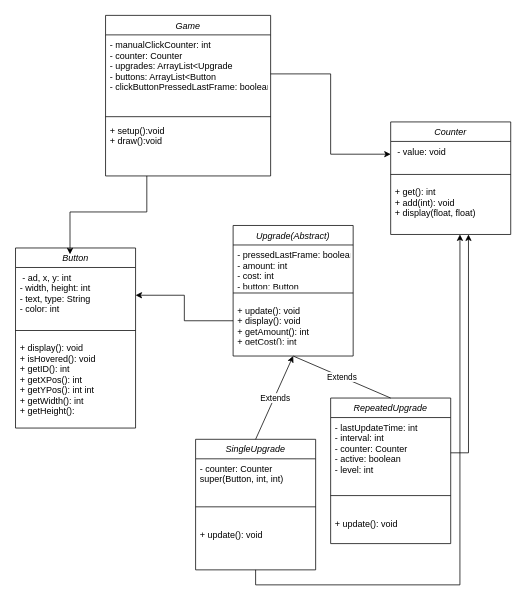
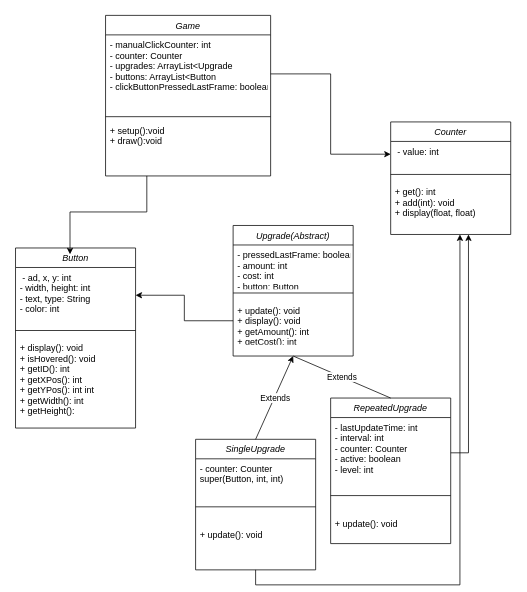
  <mxCell id="0" />
  <mxCell id="1" parent="0" />
  <mxCell id="2" value="Game" style="swimlane;fontStyle=2;align=center;verticalAlign=top;childLayout=stackLayout;horizontal=1;startSize=26;horizontalStack=0;resizeParent=1;resizeLast=0;collapsible=1;marginBottom=0;rounded=0;shadow=0;strokeWidth=1;" parent="1" vertex="1"><mxGeometry x="140" y="20" width="220" height="214" as="geometry"><mxRectangle x="230" y="140" width="160" height="26" as="alternateBounds" /></mxGeometry></mxCell>
  <mxCell id="3" value="- manualClickCounter: int&#10;- counter: Counter&#10;- upgrades: ArrayList&lt;Upgrade&#10;- buttons: ArrayList&lt;Button&#10;- clickButtonPressedLastFrame: boolean" style="text;align=left;verticalAlign=top;spacingLeft=4;spacingRight=4;overflow=hidden;rotatable=0;points=[[0,0.5],[1,0.5]];portConstraint=eastwest;" parent="2" vertex="1"><mxGeometry y="26" width="220" height="104" as="geometry" /></mxCell>
  <mxCell id="4" value="" style="line;html=1;strokeWidth=1;align=left;verticalAlign=middle;spacingTop=-1;spacingLeft=3;spacingRight=3;rotatable=0;labelPosition=right;points=[];portConstraint=eastwest;" parent="2" vertex="1"><mxGeometry y="130" width="220" height="10" as="geometry" /></mxCell>
  <mxCell id="5" value="+ setup():void&#10;+ draw():void" style="text;align=left;verticalAlign=top;spacingLeft=4;spacingRight=4;overflow=hidden;rotatable=0;points=[[0,0.5],[1,0.5]];portConstraint=eastwest;" parent="2" vertex="1"><mxGeometry y="140" width="220" height="74" as="geometry" /></mxCell>
  <mxCell id="6" value="Counter" style="swimlane;fontStyle=2;align=center;verticalAlign=top;childLayout=stackLayout;horizontal=1;startSize=26;horizontalStack=0;resizeParent=1;resizeLast=0;collapsible=1;marginBottom=0;rounded=0;shadow=0;strokeWidth=1;" parent="1" vertex="1"><mxGeometry x="520" y="162" width="160" height="150" as="geometry"><mxRectangle x="230" y="140" width="160" height="26" as="alternateBounds" /></mxGeometry></mxCell>
- <mxCell id="7" value=" - value: void" style="text;align=left;verticalAlign=top;spacingLeft=4;spacingRight=4;overflow=hidden;rotatable=0;points=[[0,0.5],[1,0.5]];portConstraint=eastwest;" parent="6" vertex="1"><mxGeometry y="26" width="160" height="34" as="geometry" /></mxCell>
+ <mxCell id="7" value=" - value: int" style="text;align=left;verticalAlign=top;spacingLeft=4;spacingRight=4;overflow=hidden;rotatable=0;points=[[0,0.5],[1,0.5]];portConstraint=eastwest;" parent="6" vertex="1"><mxGeometry y="26" width="160" height="34" as="geometry" /></mxCell>
  <mxCell id="8" value="" style="line;html=1;strokeWidth=1;align=left;verticalAlign=middle;spacingTop=-1;spacingLeft=3;spacingRight=3;rotatable=0;labelPosition=right;points=[];portConstraint=eastwest;" parent="6" vertex="1"><mxGeometry y="60" width="160" height="20" as="geometry" /></mxCell>
  <mxCell id="9" value="+ get(): int&#10;+ add(int): void&#10;+ display(float, float)" style="text;align=left;verticalAlign=top;spacingLeft=4;spacingRight=4;overflow=hidden;rotatable=0;points=[[0,0.5],[1,0.5]];portConstraint=eastwest;" parent="6" vertex="1"><mxGeometry y="80" width="160" height="70" as="geometry" /></mxCell>
  <mxCell id="10" value="Button&#10;" style="swimlane;fontStyle=2;align=center;verticalAlign=top;childLayout=stackLayout;horizontal=1;startSize=26;horizontalStack=0;resizeParent=1;resizeLast=0;collapsible=1;marginBottom=0;rounded=0;shadow=0;strokeWidth=1;" parent="1" vertex="1"><mxGeometry x="20" y="330" width="160" height="240" as="geometry"><mxRectangle x="230" y="140" width="160" height="26" as="alternateBounds" /></mxGeometry></mxCell>
  <mxCell id="11" value=" - ad, x, y: int&#10;- width, height: int&#10;- text, type: String&#10;- color: int" style="text;align=left;verticalAlign=top;spacingLeft=4;spacingRight=4;overflow=hidden;rotatable=0;points=[[0,0.5],[1,0.5]];portConstraint=eastwest;" parent="10" vertex="1"><mxGeometry y="26" width="160" height="74" as="geometry" /></mxCell>
  <mxCell id="12" value="" style="line;html=1;strokeWidth=1;align=left;verticalAlign=middle;spacingTop=-1;spacingLeft=3;spacingRight=3;rotatable=0;labelPosition=right;points=[];portConstraint=eastwest;" parent="10" vertex="1"><mxGeometry y="100" width="160" height="20" as="geometry" /></mxCell>
  <mxCell id="13" value="+ display(): void&#10;+ isHovered(): void&#10;+ getID(): int&#10;+ getXPos(): int&#10;+ getYPos(): int int&#10;+ getWidth(): int&#10;+ getHeight():" style="text;align=left;verticalAlign=top;spacingLeft=4;spacingRight=4;overflow=hidden;rotatable=0;points=[[0,0.5],[1,0.5]];portConstraint=eastwest;" parent="10" vertex="1"><mxGeometry y="120" width="160" height="120" as="geometry" /></mxCell>
  <mxCell id="14" value="Upgrade(Abstract)" style="swimlane;fontStyle=2;align=center;verticalAlign=top;childLayout=stackLayout;horizontal=1;startSize=26;horizontalStack=0;resizeParent=1;resizeLast=0;collapsible=1;marginBottom=0;rounded=0;shadow=0;strokeWidth=1;" parent="1" vertex="1"><mxGeometry x="310" y="300" width="160" height="174" as="geometry"><mxRectangle x="230" y="140" width="160" height="26" as="alternateBounds" /></mxGeometry></mxCell>
  <mxCell id="15" value="- pressedLastFrame: boolean&#10;- amount: int&#10;- cost: int&#10;- button: Button" style="text;align=left;verticalAlign=top;spacingLeft=4;spacingRight=4;overflow=hidden;rotatable=0;points=[[0,0.5],[1,0.5]];portConstraint=eastwest;" parent="14" vertex="1"><mxGeometry y="26" width="160" height="54" as="geometry" /></mxCell>
  <mxCell id="16" value="" style="line;html=1;strokeWidth=1;align=left;verticalAlign=middle;spacingTop=-1;spacingLeft=3;spacingRight=3;rotatable=0;labelPosition=right;points=[];portConstraint=eastwest;" parent="14" vertex="1"><mxGeometry y="80" width="160" height="20" as="geometry" /></mxCell>
  <mxCell id="17" value="+ update(): void&#10;+ display(): void&#10;+ getAmount(): int&#10;+ getCost(): int&#10;" style="text;align=left;verticalAlign=top;spacingLeft=4;spacingRight=4;overflow=hidden;rotatable=0;points=[[0,0.5],[1,0.5]];portConstraint=eastwest;" parent="14" vertex="1"><mxGeometry y="100" width="160" height="54" as="geometry" /></mxCell>
  <mxCell id="18" style="edgeStyle=orthogonalEdgeStyle;rounded=0;orthogonalLoop=1;jettySize=auto;html=1;exitX=0.25;exitY=1;exitDx=0;exitDy=0;entryX=0.454;entryY=0.035;entryDx=0;entryDy=0;entryPerimeter=0;" parent="1" source="2" target="10" edge="1"><mxGeometry relative="1" as="geometry" /></mxCell>
  <mxCell id="19" style="edgeStyle=orthogonalEdgeStyle;rounded=0;orthogonalLoop=1;jettySize=auto;html=1;exitX=0;exitY=0.5;exitDx=0;exitDy=0;entryX=1;entryY=0.5;entryDx=0;entryDy=0;" parent="1" source="17" target="11" edge="1"><mxGeometry relative="1" as="geometry" /></mxCell>
  <mxCell id="20" style="edgeStyle=orthogonalEdgeStyle;rounded=0;orthogonalLoop=1;jettySize=auto;html=1;exitX=1;exitY=0.5;exitDx=0;exitDy=0;entryX=0;entryY=0.5;entryDx=0;entryDy=0;" parent="1" source="3" target="7" edge="1"><mxGeometry relative="1" as="geometry" /></mxCell>
  <mxCell id="21" value="SingleUpgrade" style="swimlane;fontStyle=2;align=center;verticalAlign=top;childLayout=stackLayout;horizontal=1;startSize=26;horizontalStack=0;resizeParent=1;resizeLast=0;collapsible=1;marginBottom=0;rounded=0;shadow=0;strokeWidth=1;" vertex="1" parent="1"><mxGeometry x="260" y="585" width="160" height="174" as="geometry"><mxRectangle x="230" y="140" width="160" height="26" as="alternateBounds" /></mxGeometry></mxCell>
  <mxCell id="22" value="- counter: Counter&#10;super(Button, int, int)" style="text;align=left;verticalAlign=top;spacingLeft=4;spacingRight=4;overflow=hidden;rotatable=0;points=[[0,0.5],[1,0.5]];portConstraint=eastwest;" vertex="1" parent="21"><mxGeometry y="26" width="160" height="54" as="geometry" /></mxCell>
  <mxCell id="23" value="" style="line;html=1;strokeWidth=1;align=left;verticalAlign=middle;spacingTop=-1;spacingLeft=3;spacingRight=3;rotatable=0;labelPosition=right;points=[];portConstraint=eastwest;" vertex="1" parent="21"><mxGeometry y="80" width="160" height="20" as="geometry" /></mxCell>
  <mxCell id="24" value="&#10;+ update(): void&#10;" style="text;align=left;verticalAlign=top;spacingLeft=4;spacingRight=4;overflow=hidden;rotatable=0;points=[[0,0.5],[1,0.5]];portConstraint=eastwest;" vertex="1" parent="21"><mxGeometry y="100" width="160" height="54" as="geometry" /></mxCell>
  <mxCell id="25" value="RepeatedUpgrade" style="swimlane;fontStyle=2;align=center;verticalAlign=top;childLayout=stackLayout;horizontal=1;startSize=26;horizontalStack=0;resizeParent=1;resizeLast=0;collapsible=1;marginBottom=0;rounded=0;shadow=0;strokeWidth=1;" vertex="1" parent="1"><mxGeometry x="440" y="530" width="160" height="194" as="geometry"><mxRectangle x="230" y="140" width="160" height="26" as="alternateBounds" /></mxGeometry></mxCell>
  <mxCell id="26" value="- lastUpdateTime: int&#10;- interval: int&#10;- counter: Counter&#10;- active: boolean&#10;- level: int&#10;&#10;&#10;" style="text;align=left;verticalAlign=top;spacingLeft=4;spacingRight=4;overflow=hidden;rotatable=0;points=[[0,0.5],[1,0.5]];portConstraint=eastwest;" vertex="1" parent="25"><mxGeometry y="26" width="160" height="94" as="geometry" /></mxCell>
  <mxCell id="27" value="" style="line;html=1;strokeWidth=1;align=left;verticalAlign=middle;spacingTop=-1;spacingLeft=3;spacingRight=3;rotatable=0;labelPosition=right;points=[];portConstraint=eastwest;" vertex="1" parent="25"><mxGeometry y="120" width="160" height="20" as="geometry" /></mxCell>
  <mxCell id="28" value="&#10;+ update(): void" style="text;align=left;verticalAlign=top;spacingLeft=4;spacingRight=4;overflow=hidden;rotatable=0;points=[[0,0.5],[1,0.5]];portConstraint=eastwest;" vertex="1" parent="25"><mxGeometry y="140" width="160" height="54" as="geometry" /></mxCell>
  <mxCell id="29" value="" style="endArrow=classic;html=1;rounded=0;exitX=0.5;exitY=0;exitDx=0;exitDy=0;entryX=0.5;entryY=1;entryDx=0;entryDy=0;" edge="1" parent="1" source="21" target="14"><mxGeometry relative="1" as="geometry"><mxPoint x="400" y="400" as="sourcePoint" /><mxPoint x="500" y="400" as="targetPoint" /></mxGeometry></mxCell>
  <mxCell id="30" value="Extends" style="edgeLabel;resizable=0;html=1;;align=center;verticalAlign=middle;" connectable="0" vertex="1" parent="29"><mxGeometry relative="1" as="geometry" /></mxCell>
  <mxCell id="31" value="" style="endArrow=none;html=1;rounded=0;exitX=0.5;exitY=0;exitDx=0;exitDy=0;entryX=0.5;entryY=1;entryDx=0;entryDy=0;" edge="1" parent="1" source="25" target="14"><mxGeometry relative="1" as="geometry"><mxPoint x="400" y="400" as="sourcePoint" /><mxPoint x="500" y="400" as="targetPoint" /></mxGeometry></mxCell>
  <mxCell id="32" value="Extends" style="edgeLabel;resizable=0;html=1;;align=center;verticalAlign=middle;" connectable="0" vertex="1" parent="31"><mxGeometry relative="1" as="geometry" /></mxCell>
  <mxCell id="33" style="edgeStyle=orthogonalEdgeStyle;rounded=0;orthogonalLoop=1;jettySize=auto;html=1;exitX=0.5;exitY=1;exitDx=0;exitDy=0;entryX=0.577;entryY=1;entryDx=0;entryDy=0;entryPerimeter=0;" edge="1" parent="1" source="21" target="9"><mxGeometry relative="1" as="geometry" /></mxCell>
  <mxCell id="34" style="edgeStyle=orthogonalEdgeStyle;rounded=0;orthogonalLoop=1;jettySize=auto;html=1;exitX=1;exitY=0.5;exitDx=0;exitDy=0;entryX=0.648;entryY=1;entryDx=0;entryDy=0;entryPerimeter=0;" edge="1" parent="1" source="26" target="9"><mxGeometry relative="1" as="geometry" /></mxCell>
